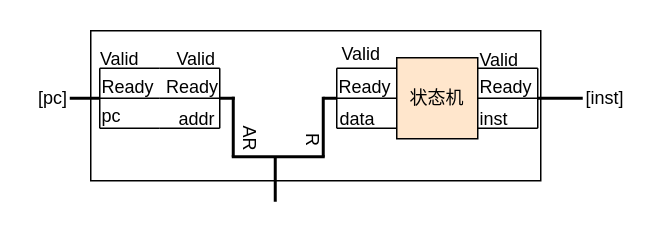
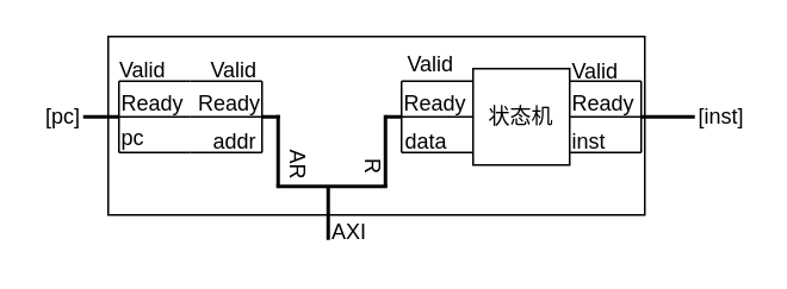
  <mxCell id="0" />
  <mxCell id="1" parent="0" />
  <mxCell id="2" value="" style="rounded=0;whiteSpace=wrap;html=1;movable=1;resizable=1;rotatable=1;deletable=1;editable=1;locked=0;connectable=1;" parent="1" vertex="1"><mxGeometry x="60" y="20" width="300" height="100" as="geometry" /></mxCell>
  <mxCell id="3" value="Valid" style="text;html=1;strokeColor=none;fillColor=none;align=center;verticalAlign=middle;whiteSpace=wrap;rounded=0;" parent="1" vertex="1"><mxGeometry x="65" y="33" width="29" height="12" as="geometry" /></mxCell>
  <mxCell id="4" value="Ready" style="text;html=1;strokeColor=none;fillColor=none;align=center;verticalAlign=middle;whiteSpace=wrap;rounded=0;" parent="1" vertex="1"><mxGeometry x="65" y="52" width="40" height="12" as="geometry" /></mxCell>
  <mxCell id="5" value="pc" style="text;html=1;strokeColor=none;fillColor=none;align=center;verticalAlign=middle;whiteSpace=wrap;rounded=0;" parent="1" vertex="1"><mxGeometry x="54" y="71" width="40" height="12" as="geometry" /></mxCell>
  <mxCell id="6" value="" style="group" parent="1" vertex="1" connectable="0"><mxGeometry x="36" y="45" width="70" height="40" as="geometry" /></mxCell>
  <mxCell id="7" value="" style="endArrow=none;html=1;rounded=0;strokeWidth=2;" parent="6" edge="1"><mxGeometry width="50" height="50" relative="1" as="geometry"><mxPoint x="10" y="20" as="sourcePoint" /><mxPoint x="30" y="20" as="targetPoint" /></mxGeometry></mxCell>
  <mxCell id="8" value="" style="endArrow=none;html=1;rounded=0;" parent="6" edge="1"><mxGeometry width="50" height="50" relative="1" as="geometry"><mxPoint x="30" y="40" as="sourcePoint" /><mxPoint x="30" as="targetPoint" /></mxGeometry></mxCell>
  <mxCell id="9" value="" style="endArrow=none;html=1;rounded=0;" parent="6" edge="1"><mxGeometry width="50" height="50" relative="1" as="geometry"><mxPoint x="30" as="sourcePoint" /><mxPoint x="70" as="targetPoint" /></mxGeometry></mxCell>
  <mxCell id="10" value="" style="endArrow=none;html=1;rounded=0;" parent="6" edge="1"><mxGeometry width="50" height="50" relative="1" as="geometry"><mxPoint x="30" y="20" as="sourcePoint" /><mxPoint x="70" y="20" as="targetPoint" /></mxGeometry></mxCell>
  <mxCell id="11" value="" style="endArrow=none;html=1;rounded=0;" parent="6" edge="1"><mxGeometry width="50" height="50" relative="1" as="geometry"><mxPoint x="30" y="40" as="sourcePoint" /><mxPoint x="70" y="40" as="targetPoint" /></mxGeometry></mxCell>
  <mxCell id="12" value="[pc]" style="text;html=1;strokeColor=none;fillColor=none;align=center;verticalAlign=middle;whiteSpace=wrap;rounded=0;" parent="6" vertex="1"><mxGeometry x="-16" y="5" width="30" height="30" as="geometry" /></mxCell>
  <mxCell id="13" value="" style="group" vertex="1" connectable="0" parent="1"><mxGeometry x="106" y="33" width="158" height="107" as="geometry" /></mxCell>
  <mxCell id="14" value="" style="endArrow=none;html=1;rounded=0;strokeWidth=2;" parent="13" edge="1"><mxGeometry width="50" height="50" relative="1" as="geometry"><mxPoint x="77" y="101" as="sourcePoint" /><mxPoint x="77" y="71" as="targetPoint" /></mxGeometry></mxCell>
  <mxCell id="15" value="" style="endArrow=none;html=1;rounded=0;strokeWidth=2;" parent="13" edge="1"><mxGeometry width="50" height="50" relative="1" as="geometry"><mxPoint x="110" y="71" as="sourcePoint" /><mxPoint x="48" y="71" as="targetPoint" /></mxGeometry></mxCell>
  <mxCell id="16" value="" style="endArrow=none;html=1;rounded=0;strokeWidth=2;" parent="13" edge="1"><mxGeometry width="50" height="50" relative="1" as="geometry"><mxPoint x="49" y="71" as="sourcePoint" /><mxPoint x="49" y="31" as="targetPoint" /></mxGeometry></mxCell>
  <mxCell id="17" value="" style="endArrow=none;html=1;rounded=0;strokeWidth=2;" parent="13" edge="1"><mxGeometry width="50" height="50" relative="1" as="geometry"><mxPoint x="109" y="71" as="sourcePoint" /><mxPoint x="109" y="31" as="targetPoint" /></mxGeometry></mxCell>
  <mxCell id="18" value="R" style="text;html=1;strokeColor=none;fillColor=none;align=center;verticalAlign=middle;whiteSpace=wrap;rounded=0;rotation=90;" parent="13" vertex="1"><mxGeometry x="89" y="55" width="26" height="10" as="geometry" /></mxCell>
  <mxCell id="19" value="AR" style="text;html=1;strokeColor=none;fillColor=none;align=center;verticalAlign=middle;whiteSpace=wrap;rounded=0;rotation=90;" parent="13" vertex="1"><mxGeometry x="50" y="53" width="20" height="12" as="geometry" /></mxCell>
  <mxCell id="20" value="Valid" style="text;html=1;strokeColor=none;fillColor=none;align=center;verticalAlign=middle;whiteSpace=wrap;rounded=0;rotation=0;" parent="13" vertex="1"><mxGeometry x="10" width="29" height="12" as="geometry" /></mxCell>
  <mxCell id="21" value="" style="endArrow=none;html=1;rounded=0;strokeWidth=2;" parent="13" edge="1"><mxGeometry width="50" height="50" relative="1" as="geometry"><mxPoint x="50" y="32" as="sourcePoint" /><mxPoint x="40" y="32" as="targetPoint" /></mxGeometry></mxCell>
  <mxCell id="22" value="" style="endArrow=none;html=1;rounded=0;" parent="13" edge="1"><mxGeometry width="50" height="50" relative="1" as="geometry"><mxPoint x="40" y="12" as="sourcePoint" /><mxPoint x="40" y="52" as="targetPoint" /></mxGeometry></mxCell>
  <mxCell id="23" value="" style="endArrow=none;html=1;rounded=0;" parent="13" edge="1"><mxGeometry width="50" height="50" relative="1" as="geometry"><mxPoint x="40" y="52" as="sourcePoint" /><mxPoint y="52" as="targetPoint" /></mxGeometry></mxCell>
  <mxCell id="24" value="" style="endArrow=none;html=1;rounded=0;" parent="13" edge="1"><mxGeometry width="50" height="50" relative="1" as="geometry"><mxPoint x="40" y="32" as="sourcePoint" /><mxPoint y="32" as="targetPoint" /></mxGeometry></mxCell>
  <mxCell id="25" value="" style="endArrow=none;html=1;rounded=0;" parent="13" edge="1"><mxGeometry width="50" height="50" relative="1" as="geometry"><mxPoint x="40" y="12" as="sourcePoint" /><mxPoint y="12" as="targetPoint" /></mxGeometry></mxCell>
  <mxCell id="26" value="Ready" style="text;html=1;strokeColor=none;fillColor=none;align=center;verticalAlign=middle;whiteSpace=wrap;rounded=0;rotation=0;" parent="13" vertex="1"><mxGeometry x="2" y="19" width="40" height="12" as="geometry" /></mxCell>
  <mxCell id="27" value="addr" style="text;html=1;strokeColor=none;fillColor=none;align=center;verticalAlign=middle;whiteSpace=wrap;rounded=0;rotation=0;" parent="13" vertex="1"><mxGeometry x="10" y="40" width="30" height="12" as="geometry" /></mxCell>
  <mxCell id="28" value="" style="endArrow=none;html=1;rounded=0;strokeWidth=2;" parent="13" edge="1"><mxGeometry width="50" height="50" relative="1" as="geometry"><mxPoint x="109" y="32" as="sourcePoint" /><mxPoint x="118" y="32" as="targetPoint" /></mxGeometry></mxCell>
  <mxCell id="29" value="Ready" style="text;html=1;strokeColor=none;fillColor=none;align=center;verticalAlign=middle;whiteSpace=wrap;rounded=0;rotation=0;" parent="13" vertex="1"><mxGeometry x="117" y="19" width="40" height="12" as="geometry" /></mxCell>
  <mxCell id="30" value="" style="endArrow=none;html=1;rounded=0;" parent="13" edge="1"><mxGeometry width="50" height="50" relative="1" as="geometry"><mxPoint x="118" y="52" as="sourcePoint" /><mxPoint x="118" y="12" as="targetPoint" /></mxGeometry></mxCell>
  <mxCell id="31" value="" style="endArrow=none;html=1;rounded=0;" parent="13" edge="1"><mxGeometry width="50" height="50" relative="1" as="geometry"><mxPoint x="118" y="12" as="sourcePoint" /><mxPoint x="158" y="12" as="targetPoint" /></mxGeometry></mxCell>
  <mxCell id="32" value="" style="endArrow=none;html=1;rounded=0;" parent="13" edge="1"><mxGeometry width="50" height="50" relative="1" as="geometry"><mxPoint x="118" y="32" as="sourcePoint" /><mxPoint x="158" y="32" as="targetPoint" /></mxGeometry></mxCell>
  <mxCell id="33" value="" style="endArrow=none;html=1;rounded=0;" parent="13" edge="1"><mxGeometry width="50" height="50" relative="1" as="geometry"><mxPoint x="118" y="52" as="sourcePoint" /><mxPoint x="158" y="52" as="targetPoint" /></mxGeometry></mxCell>
  <mxCell id="34" value="data" style="text;html=1;strokeColor=none;fillColor=none;align=center;verticalAlign=middle;whiteSpace=wrap;rounded=0;rotation=0;" parent="13" vertex="1"><mxGeometry x="117" y="40" width="30" height="12" as="geometry" /></mxCell>
+ <mxCell id="35" value="AXI" style="text;html=1;align=center;verticalAlign=middle;whiteSpace=wrap;rounded=0;" vertex="1" parent="13"><mxGeometry x="74" y="87" width="30" height="20" as="geometry" /></mxCell>
  <mxCell id="36" value="" style="group" vertex="1" connectable="0" parent="1"><mxGeometry x="306" y="34" width="112" height="51" as="geometry" /></mxCell>
  <mxCell id="37" value="Valid" style="text;html=1;strokeColor=none;fillColor=none;align=center;verticalAlign=middle;whiteSpace=wrap;rounded=0;" parent="36" vertex="1"><mxGeometry x="12" width="29" height="12" as="geometry" /></mxCell>
  <mxCell id="38" value="Ready" style="text;html=1;strokeColor=none;fillColor=none;align=center;verticalAlign=middle;whiteSpace=wrap;rounded=0;" parent="36" vertex="1"><mxGeometry x="11" y="18" width="40" height="12" as="geometry" /></mxCell>
  <mxCell id="39" value="inst" style="text;html=1;strokeColor=none;fillColor=none;align=center;verticalAlign=middle;whiteSpace=wrap;rounded=0;" parent="36" vertex="1"><mxGeometry x="2.5" y="39" width="40" height="12" as="geometry" /></mxCell>
  <mxCell id="40" value="" style="group;rotation=-180;" parent="36" vertex="1" connectable="0"><mxGeometry x="12" y="11" width="100" height="40" as="geometry" /></mxCell>
  <mxCell id="41" value="" style="endArrow=none;html=1;rounded=0;strokeWidth=2;" parent="40" edge="1"><mxGeometry width="50" height="50" relative="1" as="geometry"><mxPoint x="70" y="20" as="sourcePoint" /><mxPoint x="40" y="20" as="targetPoint" /></mxGeometry></mxCell>
  <mxCell id="42" value="" style="endArrow=none;html=1;rounded=0;" parent="40" edge="1"><mxGeometry width="50" height="50" relative="1" as="geometry"><mxPoint x="40" as="sourcePoint" /><mxPoint x="40" y="40" as="targetPoint" /></mxGeometry></mxCell>
  <mxCell id="43" value="" style="endArrow=none;html=1;rounded=0;" parent="40" edge="1"><mxGeometry width="50" height="50" relative="1" as="geometry"><mxPoint x="40" y="40" as="sourcePoint" /><mxPoint y="40" as="targetPoint" /></mxGeometry></mxCell>
  <mxCell id="44" value="" style="endArrow=none;html=1;rounded=0;" parent="40" edge="1"><mxGeometry width="50" height="50" relative="1" as="geometry"><mxPoint x="40" y="20" as="sourcePoint" /><mxPoint y="20" as="targetPoint" /></mxGeometry></mxCell>
  <mxCell id="45" value="" style="endArrow=none;html=1;rounded=0;" parent="40" edge="1"><mxGeometry width="50" height="50" relative="1" as="geometry"><mxPoint x="40" as="sourcePoint" /><mxPoint as="targetPoint" /></mxGeometry></mxCell>
  <mxCell id="46" value="[inst]" style="text;html=1;strokeColor=none;fillColor=none;align=center;verticalAlign=middle;whiteSpace=wrap;rounded=0;" parent="40" vertex="1"><mxGeometry x="70" y="5" width="30" height="30" as="geometry" /></mxCell>
  <mxCell id="47" value="Valid" style="text;html=1;strokeColor=none;fillColor=none;align=center;verticalAlign=middle;whiteSpace=wrap;rounded=0;rotation=0;" parent="1" vertex="1"><mxGeometry x="226" y="30" width="29" height="12" as="geometry" /></mxCell>
- <mxCell id="48" value="状态机" style="rounded=0;whiteSpace=wrap;html=1;fillColor=#ffe6cc;" vertex="1" parent="1"><mxGeometry x="264" y="38" width="54" height="54" as="geometry" /></mxCell>
+ <mxCell id="48" value="状态机" style="rounded=0;whiteSpace=wrap;html=1;" vertex="1" parent="1"><mxGeometry x="264" y="38" width="54" height="54" as="geometry" /></mxCell>
